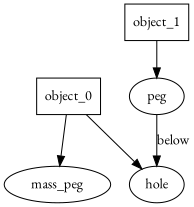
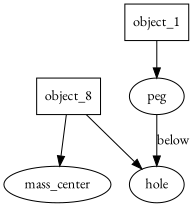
  digraph {
    fontname="EB Garamond"
    node [fontname="EB Garamond"]
    edge [fontname="EB Garamond"]
-   n1 [label=object_0 shape=box]
-   n2 [label=mass_peg]
+   n1 [label=object_8 shape=box]
+   n2 [label=mass_center]
    n3 [label=hole]
    n4 [label=peg]
    n5 [label=object_1 shape=box]
    n1 -> n2
    n1 -> n3
    n4 -> n3 [label=below]
    n5 -> n4
  }
